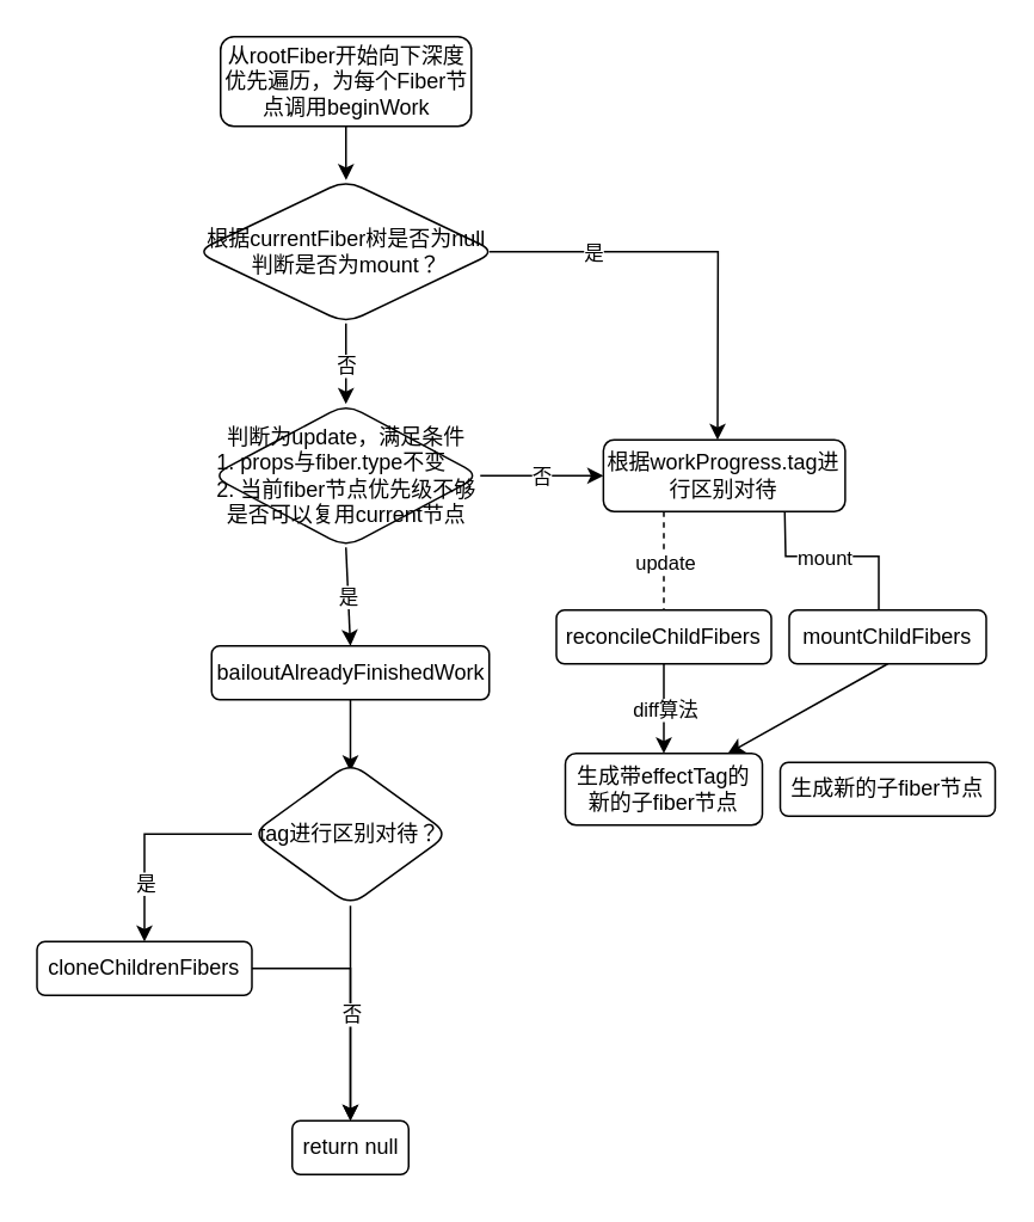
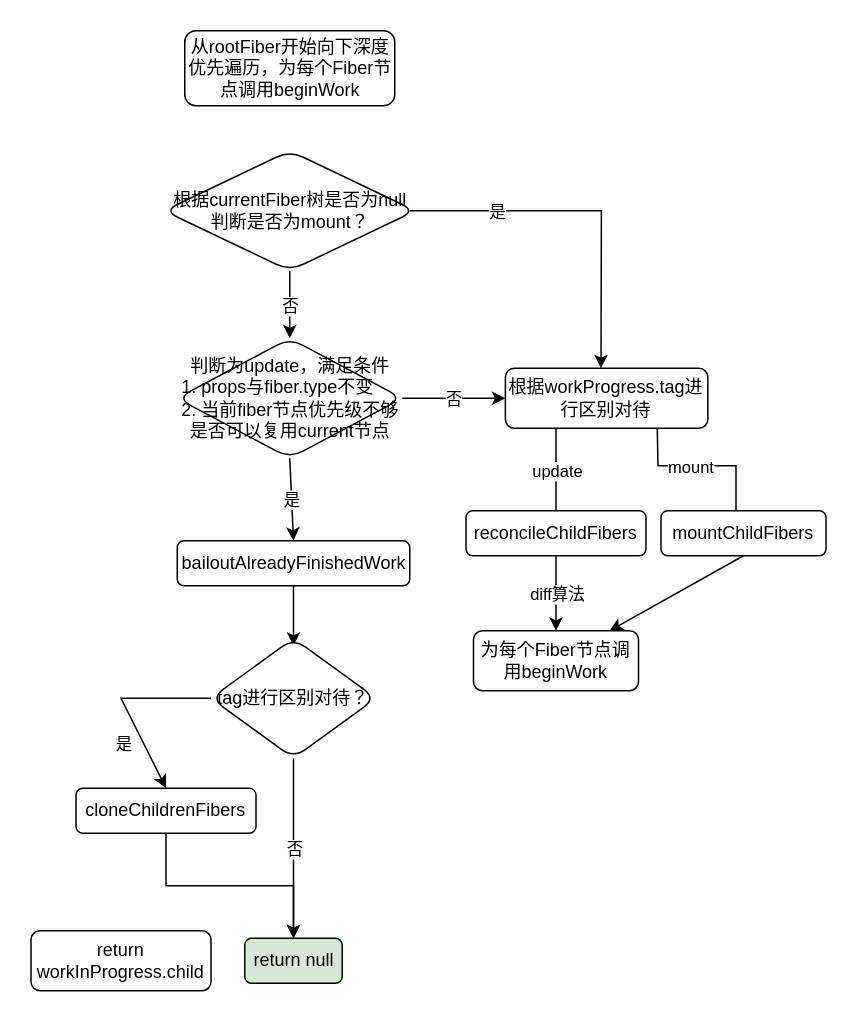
  <mxCell id="0" />
  <mxCell id="1" parent="0" />
  <mxCell id="2" value="从rootFiber开始向下深度优先遍历，为每个Fiber节点调用beginWork" style="rounded=1;whiteSpace=wrap;html=1;fontSize=12;glass=0;strokeWidth=1;shadow=0;" parent="1" vertex="1"><mxGeometry x="122.5" y="20" width="140" height="50" as="geometry" /></mxCell>
- <mxCell id="3" value="" style="edgeStyle=orthogonalEdgeStyle;rounded=0;orthogonalLoop=1;jettySize=auto;html=1;exitX=0.5;exitY=1;exitDx=0;exitDy=0;" edge="1" parent="1" source="2" target="4"><mxGeometry relative="1" as="geometry"><mxPoint x="195" y="140" as="sourcePoint" /></mxGeometry></mxCell>
  <mxCell id="4" value="根据currentFiber树是否为null判断是否为mount？" style="rhombus;whiteSpace=wrap;html=1;rounded=1;glass=0;strokeWidth=1;shadow=0;" vertex="1" parent="1"><mxGeometry x="108.75" y="100" width="167.5" height="80" as="geometry" /></mxCell>
  <mxCell id="5" value="" style="endArrow=classic;html=1;rounded=0;exitX=1;exitY=0.5;exitDx=0;exitDy=0;entryX=0.5;entryY=0;entryDx=0;entryDy=0;" edge="1" parent="1"><mxGeometry relative="1" as="geometry"><mxPoint x="272.5" y="140" as="sourcePoint" /><mxPoint x="400" y="245" as="targetPoint" /><Array as="points"><mxPoint x="400.25" y="140" /></Array></mxGeometry></mxCell>
  <mxCell id="6" value="是" style="edgeLabel;resizable=0;html=1;align=center;verticalAlign=middle;" connectable="0" vertex="1" parent="5"><mxGeometry relative="1" as="geometry"><mxPoint x="-58" as="offset" /></mxGeometry></mxCell>
  <mxCell id="7" value="" style="endArrow=classic;html=1;rounded=0;exitX=0.5;exitY=1;exitDx=0;exitDy=0;entryX=0.5;entryY=0;entryDx=0;entryDy=0;" edge="1" parent="1" source="4" target="10"><mxGeometry relative="1" as="geometry"><mxPoint x="340" y="350" as="sourcePoint" /><mxPoint x="195" y="380" as="targetPoint" /></mxGeometry></mxCell>
  <mxCell id="8" value="否" style="edgeLabel;resizable=0;html=1;align=center;verticalAlign=middle;" connectable="0" vertex="1" parent="7"><mxGeometry relative="1" as="geometry" /></mxCell>
  <mxCell id="9" value="根据workProgress.tag进行区别对待" style="whiteSpace=wrap;html=1;rounded=1;glass=0;strokeWidth=1;shadow=0;" vertex="1" parent="1"><mxGeometry x="336.25" y="245" width="135" height="40" as="geometry" /></mxCell>
  <mxCell id="10" value="判断为update，满足条件&lt;br style=&quot;border-color: var(--border-color);&quot;&gt;&lt;div style=&quot;border-color: var(--border-color); text-align: left;&quot;&gt;&lt;span style=&quot;border-color: var(--border-color); background-color: initial;&quot;&gt;1. props与fiber.type不变&lt;/span&gt;&lt;/div&gt;&lt;div style=&quot;border-color: var(--border-color); text-align: left;&quot;&gt;&lt;span style=&quot;border-color: var(--border-color); background-color: initial;&quot;&gt;2. 当前fiber节点优先级不够&lt;/span&gt;&lt;/div&gt;是否可以复用current节点" style="rhombus;whiteSpace=wrap;html=1;rounded=1;" vertex="1" parent="1"><mxGeometry x="117.5" y="225" width="150" height="80" as="geometry" /></mxCell>
  <mxCell id="11" value="" style="endArrow=classic;html=1;rounded=0;exitX=1;exitY=0.5;exitDx=0;exitDy=0;entryX=0;entryY=0.5;entryDx=0;entryDy=0;" edge="1" parent="1" source="10" target="9"><mxGeometry relative="1" as="geometry"><mxPoint x="340" y="290" as="sourcePoint" /><mxPoint x="440" y="290" as="targetPoint" /></mxGeometry></mxCell>
  <mxCell id="12" value="否" style="edgeLabel;resizable=0;html=1;align=center;verticalAlign=middle;" connectable="0" vertex="1" parent="11"><mxGeometry relative="1" as="geometry" /></mxCell>
  <mxCell id="13" value="" style="endArrow=classic;html=1;rounded=0;exitX=0.75;exitY=1;exitDx=0;exitDy=0;" edge="1" parent="1" source="9"><mxGeometry relative="1" as="geometry"><mxPoint x="440" y="340" as="sourcePoint" /><mxPoint x="520" y="370" as="targetPoint" /><Array as="points"><mxPoint x="438" y="310" /><mxPoint x="480" y="310" /><mxPoint x="490" y="310" /><mxPoint x="490" y="340" /></Array></mxGeometry></mxCell>
  <mxCell id="14" value="mount" style="edgeLabel;resizable=0;html=1;align=center;verticalAlign=middle;" connectable="0" vertex="1" parent="13"><mxGeometry relative="1" as="geometry"><mxPoint x="-28" as="offset" /></mxGeometry></mxCell>
  <mxCell id="15" value="mountChildFibers" style="rounded=1;whiteSpace=wrap;html=1;" vertex="1" parent="1"><mxGeometry x="440" y="340" width="110" height="30" as="geometry" /></mxCell>
  <mxCell id="16" value="reconcileChildFibers" style="rounded=1;whiteSpace=wrap;html=1;" vertex="1" parent="1"><mxGeometry x="310" y="340" width="120" height="30" as="geometry" /></mxCell>
- <mxCell id="17" value="" style="endArrow=none;html=1;rounded=0;exitX=0.25;exitY=1;exitDx=0;exitDy=0;dashed=1;" edge="1" parent="1" source="9" target="16"><mxGeometry relative="1" as="geometry"><mxPoint x="370" y="285" as="sourcePoint" /><mxPoint x="370" y="370" as="targetPoint" /></mxGeometry></mxCell>
+ <mxCell id="17" value="" style="endArrow=none;html=1;rounded=0;exitX=0.25;exitY=1;exitDx=0;exitDy=0;" edge="1" parent="1" source="9" target="16"><mxGeometry relative="1" as="geometry"><mxPoint x="370" y="285" as="sourcePoint" /><mxPoint x="370" y="370" as="targetPoint" /></mxGeometry></mxCell>
  <mxCell id="18" value="update" style="edgeLabel;resizable=0;html=1;align=center;verticalAlign=middle;" connectable="0" vertex="1" parent="17"><mxGeometry relative="1" as="geometry" /></mxCell>
  <mxCell id="19" value="" style="endArrow=classic;html=1;rounded=0;exitX=0.5;exitY=1;exitDx=0;exitDy=0;" edge="1" parent="1" source="16" target="21"><mxGeometry relative="1" as="geometry"><mxPoint x="344" y="430" as="sourcePoint" /><mxPoint x="370" y="440" as="targetPoint" /></mxGeometry></mxCell>
  <mxCell id="20" value="diff算法" style="edgeLabel;resizable=0;html=1;align=center;verticalAlign=middle;" connectable="0" vertex="1" parent="19"><mxGeometry relative="1" as="geometry" /></mxCell>
- <mxCell id="21" value="生成带effectTag的新的子fiber节点" style="rounded=1;whiteSpace=wrap;html=1;" vertex="1" parent="1"><mxGeometry x="315" y="420" width="110" height="40" as="geometry" /></mxCell>
- <mxCell id="22" value="生成新的子fiber节点" style="rounded=1;whiteSpace=wrap;html=1;" vertex="1" parent="1"><mxGeometry x="435" y="425" width="120" height="30" as="geometry" /></mxCell>
+ <mxCell id="21" value="为每个Fiber节点调用beginWork" style="rounded=1;whiteSpace=wrap;html=1;" vertex="1" parent="1"><mxGeometry x="315" y="420" width="110" height="40" as="geometry" /></mxCell>
  <mxCell id="23" value="" style="endArrow=classic;html=1;rounded=0;exitX=0.5;exitY=1;exitDx=0;exitDy=0;" edge="1" parent="1" source="15" target="21"><mxGeometry width="50" height="50" relative="1" as="geometry"><mxPoint x="630" y="360" as="sourcePoint" /><mxPoint x="680" y="310" as="targetPoint" /></mxGeometry></mxCell>
  <mxCell id="24" value="" style="endArrow=classic;html=1;rounded=0;exitX=0.5;exitY=1;exitDx=0;exitDy=0;" edge="1" parent="1" source="10"><mxGeometry relative="1" as="geometry"><mxPoint x="140" y="339" as="sourcePoint" /><mxPoint x="195" y="360" as="targetPoint" /></mxGeometry></mxCell>
  <mxCell id="25" value="是" style="edgeLabel;resizable=0;html=1;align=center;verticalAlign=middle;" connectable="0" vertex="1" parent="24"><mxGeometry relative="1" as="geometry" /></mxCell>
  <mxCell id="26" value="" style="edgeStyle=orthogonalEdgeStyle;rounded=0;orthogonalLoop=1;jettySize=auto;html=1;" edge="1" parent="1" source="27"><mxGeometry relative="1" as="geometry"><mxPoint x="195" y="430" as="targetPoint" /></mxGeometry></mxCell>
  <mxCell id="27" value="bailoutAlreadyFinishedWork" style="rounded=1;whiteSpace=wrap;html=1;" vertex="1" parent="1"><mxGeometry x="117.5" y="360" width="155" height="30" as="geometry" /></mxCell>
  <mxCell id="28" value="tag进行区别对待？" style="rhombus;whiteSpace=wrap;html=1;rounded=1;" vertex="1" parent="1"><mxGeometry x="140" y="425" width="110" height="80" as="geometry" /></mxCell>
  <mxCell id="29" value="" style="endArrow=classic;html=1;rounded=0;entryX=0.5;entryY=0;entryDx=0;entryDy=0;exitX=0;exitY=0.5;exitDx=0;exitDy=0;" edge="1" parent="1" source="28" target="32"><mxGeometry relative="1" as="geometry"><mxPoint x="120" y="430" as="sourcePoint" /><mxPoint x="111.25" y="460" as="targetPoint" /><Array as="points"><mxPoint x="80" y="465" /></Array></mxGeometry></mxCell>
  <mxCell id="30" value="是" style="edgeLabel;resizable=0;html=1;align=center;verticalAlign=middle;" connectable="0" vertex="1" parent="29"><mxGeometry relative="1" as="geometry"><mxPoint y="27" as="offset" /></mxGeometry></mxCell>
  <mxCell id="31" value="" style="edgeStyle=orthogonalEdgeStyle;rounded=0;orthogonalLoop=1;jettySize=auto;html=1;" edge="1" parent="1" source="32" target="34"><mxGeometry relative="1" as="geometry" /></mxCell>
- <mxCell id="32" value="cloneChildrenFibers" style="rounded=1;whiteSpace=wrap;html=1;" vertex="1" parent="1"><mxGeometry x="20" y="525" width="120" height="30" as="geometry" /></mxCell>
- <mxCell id="34" value="return null" style="whiteSpace=wrap;html=1;rounded=1;" vertex="1" parent="1"><mxGeometry x="162.5" y="625" width="65" height="30" as="geometry" /></mxCell>
+ <mxCell id="32" value="cloneChildrenFibers" style="rounded=1;whiteSpace=wrap;html=1;" vertex="1" parent="1"><mxGeometry x="50" y="525" width="120" height="30" as="geometry" /></mxCell>
+ <mxCell id="33" value="return workInProgress.child" style="whiteSpace=wrap;html=1;rounded=1;" vertex="1" parent="1"><mxGeometry x="20" y="620" width="120" height="40" as="geometry" /></mxCell>
+ <mxCell id="34" value="return null" style="whiteSpace=wrap;html=1;rounded=1;fillColor=#d5e8d4;" vertex="1" parent="1"><mxGeometry x="162.5" y="625" width="65" height="30" as="geometry" /></mxCell>
  <mxCell id="35" value="" style="endArrow=classic;html=1;rounded=0;exitX=0.5;exitY=1;exitDx=0;exitDy=0;entryX=0.5;entryY=0;entryDx=0;entryDy=0;" edge="1" parent="1" source="28" target="34"><mxGeometry relative="1" as="geometry"><mxPoint x="190" y="510" as="sourcePoint" /><mxPoint x="290" y="510" as="targetPoint" /></mxGeometry></mxCell>
  <mxCell id="36" value="否" style="edgeLabel;resizable=0;html=1;align=center;verticalAlign=middle;" connectable="0" vertex="1" parent="35"><mxGeometry relative="1" as="geometry" /></mxCell>
